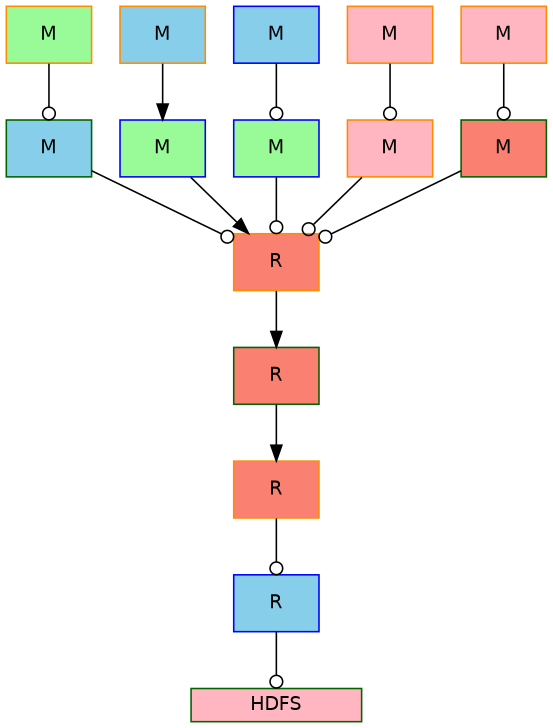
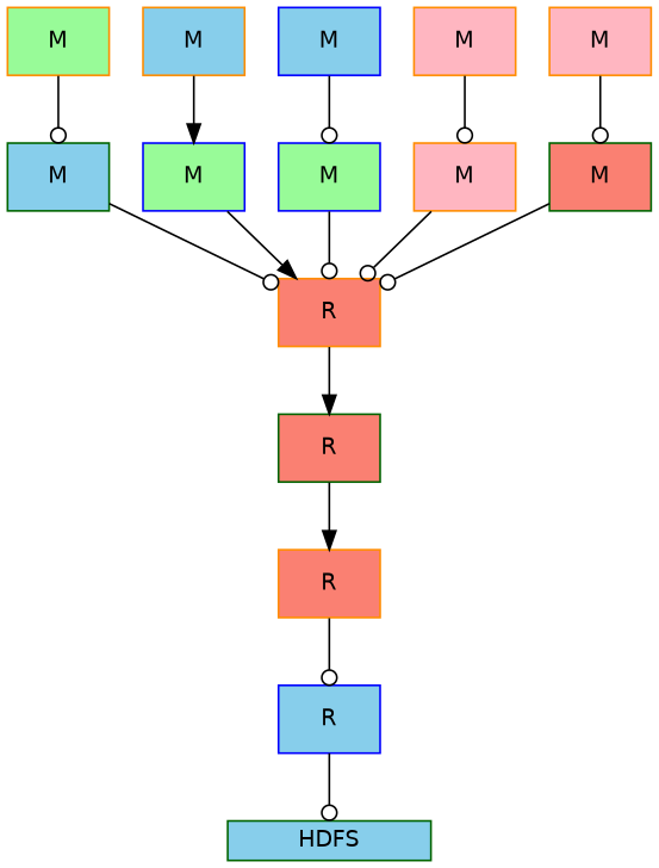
  digraph {
    fontname=Helvetica
    fontsize=24
    node [fillcolor=skyblue fontname=Helvetica fontsize=12 shape=box style=filled color=darkorange]
    edge [fontcolor=blue fontname=Arial fontsize=9 arrowhead=odot]
    n1 [fillcolor=palegreen label=M]
    n2 [label=M color=darkgreen]
    n3 [fillcolor=palegreen label=M color=blue]
    n4 [fillcolor=salmon label=R]
    n5 [fillcolor=palegreen label=M color=blue]
    n6 [label=M]
    n7 [label=M color=blue]
    n8 [fillcolor=salmon label=R color=darkgreen]
    n9 [fillcolor=lightpink label=M]
    n10 [fillcolor=lightpink label=M]
    n11 [fillcolor=salmon label=M color=darkgreen]
    n12 [fillcolor=salmon label=R]
    n13 [label=R color=blue]
-   n14 [fillcolor=lightpink height=0.25 label=HDFS width=1.5 color=darkgreen]
+   n14 [height=0.25 label=HDFS width=1.5 color=darkgreen]
    n15 [fillcolor=lightpink label=M]
    n1 -> n2
    n2 -> n4
    n3 -> n4 [arrowhead=normal]
    n4 -> n8 [arrowhead=normal]
    n5 -> n4
    n6 -> n3 [arrowhead=normal]
    n7 -> n5
    n8 -> n12 [arrowhead=normal]
    n9 -> n4
    n10 -> n11
    n11 -> n4
    n12 -> n13
    n13 -> n14
    n15 -> n9
  }
